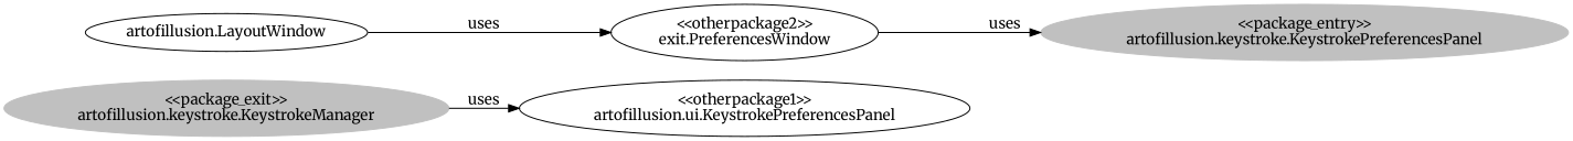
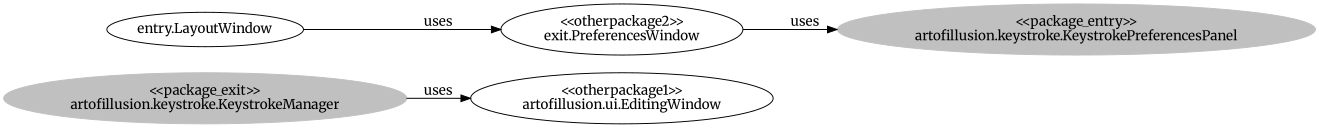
  digraph {
    fontname=Merriweather
    rankdir=LR
    node [fontname=Merriweather]
    edge [fontname=Merriweather]
    n1 [color=grey label="<<package_exit>>\nartofillusion.keystroke.KeystrokeManager" style=filled]
-   n2 [label="<<otherpackage1>>\nartofillusion.ui.KeystrokePreferencesPanel"]
+   n2 [label="<<otherpackage1>>\nartofillusion.ui.EditingWindow"]
    n3 [color=grey label="<<package_entry>>\nartofillusion.keystroke.KeystrokePreferencesPanel" style=filled]
    n4 [label="<<otherpackage2>>\nexit.PreferencesWindow"]
-   n5 [label="artofillusion.LayoutWindow"]
+   n5 [label="entry.LayoutWindow"]
    n1 -> n2 [label=uses]
    n4 -> n3 [label=uses]
    n5 -> n4 [label=uses]
  }
